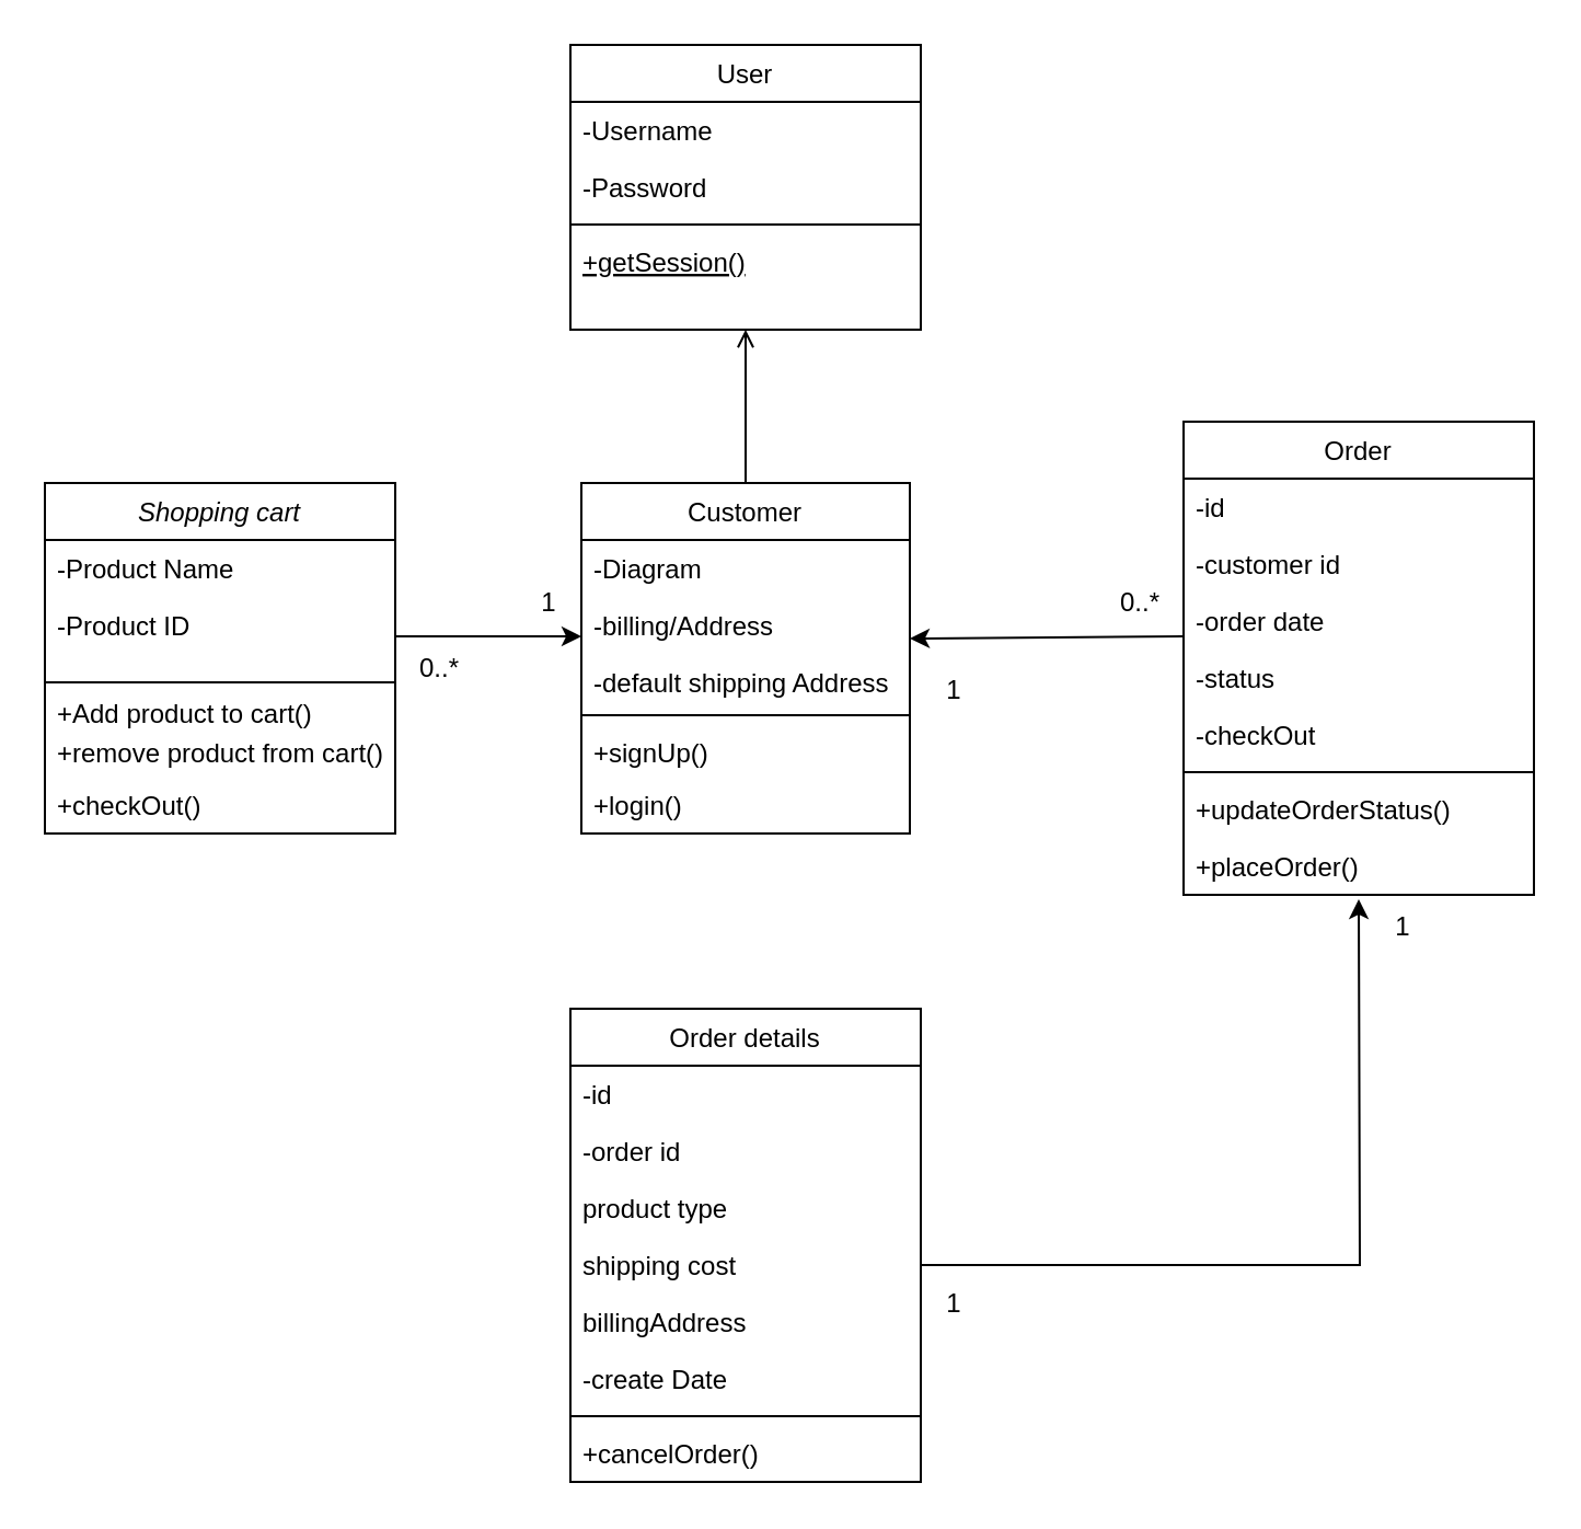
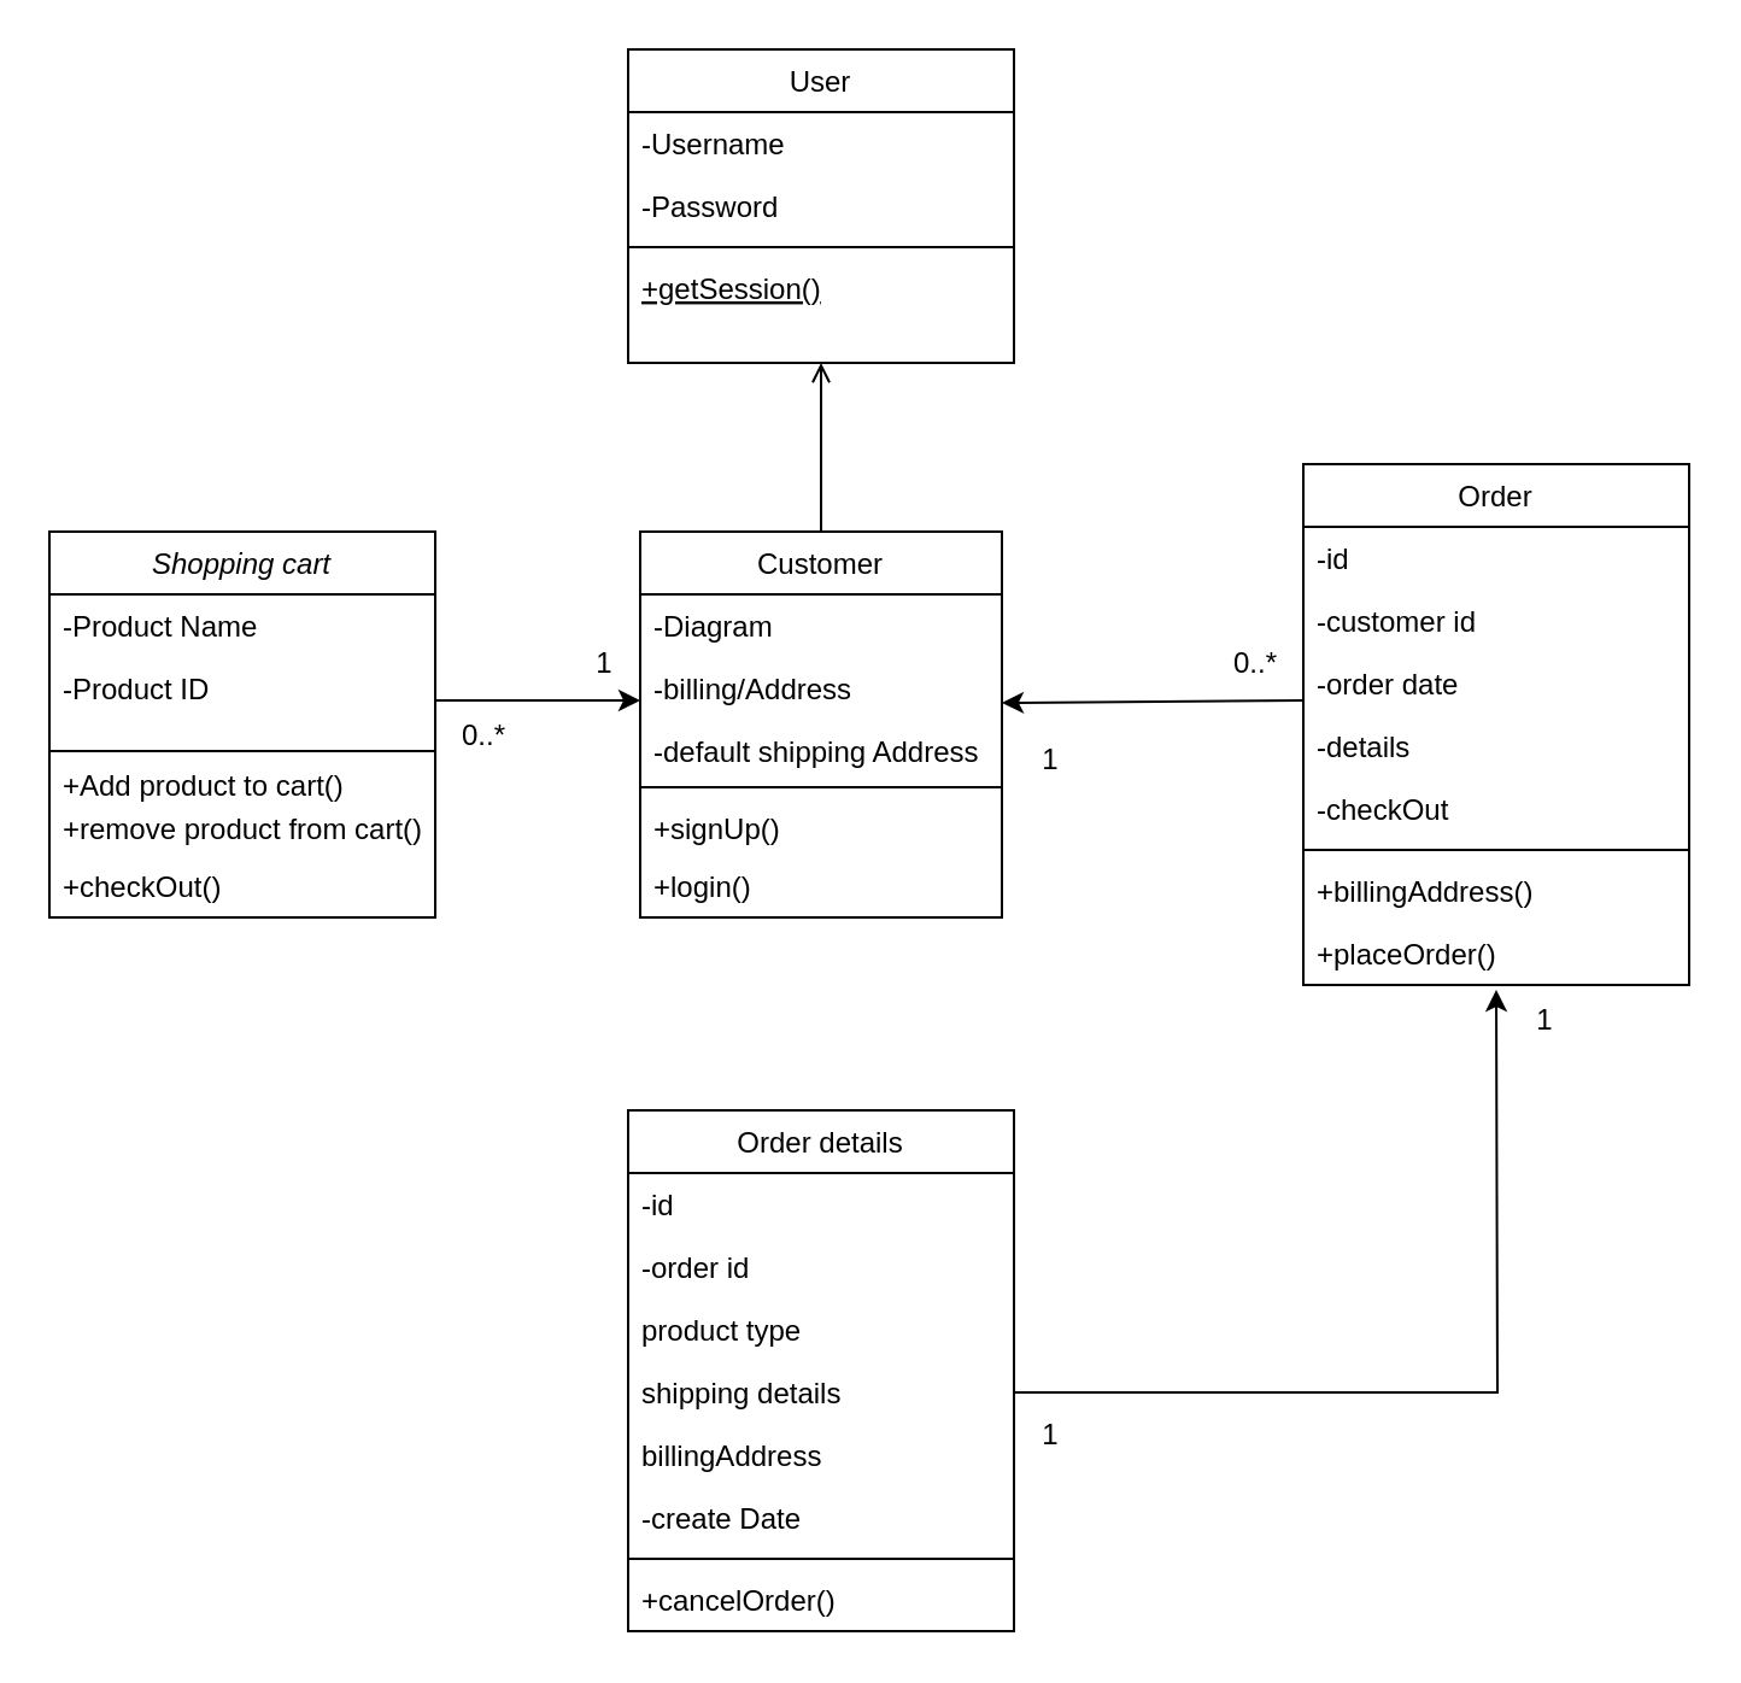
  <mxCell id="0" />
  <mxCell id="1" parent="0" />
  <mxCell id="2" value="Shopping cart" style="swimlane;fontStyle=2;align=center;verticalAlign=top;childLayout=stackLayout;horizontal=1;startSize=26;horizontalStack=0;resizeParent=1;resizeLast=0;collapsible=1;marginBottom=0;rounded=0;shadow=0;strokeWidth=1;" vertex="1" parent="1"><mxGeometry x="20" y="220" width="160" height="160" as="geometry"><mxRectangle x="230" y="140" width="160" height="26" as="alternateBounds" /></mxGeometry></mxCell>
  <mxCell id="3" value="-Product Name" style="text;align=left;verticalAlign=top;spacingLeft=4;spacingRight=4;overflow=hidden;rotatable=0;points=[[0,0.5],[1,0.5]];portConstraint=eastwest;" vertex="1" parent="2"><mxGeometry y="26" width="160" height="26" as="geometry" /></mxCell>
  <mxCell id="4" value="-Product ID" style="text;align=left;verticalAlign=top;spacingLeft=4;spacingRight=4;overflow=hidden;rotatable=0;points=[[0,0.5],[1,0.5]];portConstraint=eastwest;rounded=0;shadow=0;html=0;" vertex="1" parent="2"><mxGeometry y="52" width="160" height="38" as="geometry" /></mxCell>
  <mxCell id="5" value="" style="line;html=1;strokeWidth=1;align=left;verticalAlign=middle;spacingTop=-1;spacingLeft=3;spacingRight=3;rotatable=0;labelPosition=right;points=[];portConstraint=eastwest;" vertex="1" parent="2"><mxGeometry y="90" width="160" height="2" as="geometry" /></mxCell>
  <mxCell id="6" value="+Add product to cart()" style="text;align=left;verticalAlign=top;spacingLeft=4;spacingRight=4;overflow=hidden;rotatable=0;points=[[0,0.5],[1,0.5]];portConstraint=eastwest;" vertex="1" parent="2"><mxGeometry y="92" width="160" height="18" as="geometry" /></mxCell>
  <mxCell id="7" value="+remove product from cart()" style="text;align=left;verticalAlign=top;spacingLeft=4;spacingRight=4;overflow=hidden;rotatable=0;points=[[0,0.5],[1,0.5]];portConstraint=eastwest;" vertex="1" parent="2"><mxGeometry y="110" width="160" height="24" as="geometry" /></mxCell>
  <mxCell id="8" value="+checkOut()" style="text;align=left;verticalAlign=top;spacingLeft=4;spacingRight=4;overflow=hidden;rotatable=0;points=[[0,0.5],[1,0.5]];portConstraint=eastwest;" vertex="1" parent="2"><mxGeometry y="134" width="160" height="20" as="geometry" /></mxCell>
  <mxCell id="9" value="User" style="swimlane;fontStyle=0;align=center;verticalAlign=top;childLayout=stackLayout;horizontal=1;startSize=26;horizontalStack=0;resizeParent=1;resizeLast=0;collapsible=1;marginBottom=0;rounded=0;shadow=0;strokeWidth=1;" vertex="1" parent="1"><mxGeometry x="260" y="20" width="160" height="130" as="geometry"><mxRectangle x="130" y="380" width="160" height="26" as="alternateBounds" /></mxGeometry></mxCell>
  <mxCell id="10" value="-Username" style="text;align=left;verticalAlign=top;spacingLeft=4;spacingRight=4;overflow=hidden;rotatable=0;points=[[0,0.5],[1,0.5]];portConstraint=eastwest;" vertex="1" parent="9"><mxGeometry y="26" width="160" height="26" as="geometry" /></mxCell>
  <mxCell id="11" value="-Password" style="text;align=left;verticalAlign=top;spacingLeft=4;spacingRight=4;overflow=hidden;rotatable=0;points=[[0,0.5],[1,0.5]];portConstraint=eastwest;rounded=0;shadow=0;html=0;" vertex="1" parent="9"><mxGeometry y="52" width="160" height="26" as="geometry" /></mxCell>
  <mxCell id="12" value="" style="line;html=1;strokeWidth=1;align=left;verticalAlign=middle;spacingTop=-1;spacingLeft=3;spacingRight=3;rotatable=0;labelPosition=right;points=[];portConstraint=eastwest;" vertex="1" parent="9"><mxGeometry y="78" width="160" height="8" as="geometry" /></mxCell>
  <mxCell id="13" value="+getSession()" style="text;align=left;verticalAlign=top;spacingLeft=4;spacingRight=4;overflow=hidden;rotatable=0;points=[[0,0.5],[1,0.5]];portConstraint=eastwest;fontStyle=4" vertex="1" parent="9"><mxGeometry y="86" width="160" height="26" as="geometry" /></mxCell>
  <mxCell id="14" value="Customer" style="swimlane;fontStyle=0;align=center;verticalAlign=top;childLayout=stackLayout;horizontal=1;startSize=26;horizontalStack=0;resizeParent=1;resizeLast=0;collapsible=1;marginBottom=0;rounded=0;shadow=0;strokeWidth=1;" vertex="1" parent="1"><mxGeometry x="265" y="220" width="150" height="160" as="geometry"><mxRectangle x="340" y="380" width="170" height="26" as="alternateBounds" /></mxGeometry></mxCell>
  <mxCell id="15" value="-Diagram" style="text;align=left;verticalAlign=top;spacingLeft=4;spacingRight=4;overflow=hidden;rotatable=0;points=[[0,0.5],[1,0.5]];portConstraint=eastwest;" vertex="1" parent="14"><mxGeometry y="26" width="150" height="26" as="geometry" /></mxCell>
  <mxCell id="16" value="-billing/Address" style="text;align=left;verticalAlign=top;spacingLeft=4;spacingRight=4;overflow=hidden;rotatable=0;points=[[0,0.5],[1,0.5]];portConstraint=eastwest;" vertex="1" parent="14"><mxGeometry y="52" width="150" height="26" as="geometry" /></mxCell>
  <mxCell id="17" value="-default shipping Address" style="text;align=left;verticalAlign=top;spacingLeft=4;spacingRight=4;overflow=hidden;rotatable=0;points=[[0,0.5],[1,0.5]];portConstraint=eastwest;" vertex="1" parent="14"><mxGeometry y="78" width="150" height="24" as="geometry" /></mxCell>
  <mxCell id="18" value="" style="line;html=1;strokeWidth=1;align=left;verticalAlign=middle;spacingTop=-1;spacingLeft=3;spacingRight=3;rotatable=0;labelPosition=right;points=[];portConstraint=eastwest;" vertex="1" parent="14"><mxGeometry y="102" width="150" height="8" as="geometry" /></mxCell>
  <mxCell id="19" value="+signUp()" style="text;align=left;verticalAlign=top;spacingLeft=4;spacingRight=4;overflow=hidden;rotatable=0;points=[[0,0.5],[1,0.5]];portConstraint=eastwest;" vertex="1" parent="14"><mxGeometry y="110" width="150" height="24" as="geometry" /></mxCell>
  <mxCell id="20" value="+login()" style="text;align=left;verticalAlign=top;spacingLeft=4;spacingRight=4;overflow=hidden;rotatable=0;points=[[0,0.5],[1,0.5]];portConstraint=eastwest;" vertex="1" parent="14"><mxGeometry y="134" width="150" height="24" as="geometry" /></mxCell>
  <mxCell id="21" value="Order details" style="swimlane;fontStyle=0;align=center;verticalAlign=top;childLayout=stackLayout;horizontal=1;startSize=26;horizontalStack=0;resizeParent=1;resizeLast=0;collapsible=1;marginBottom=0;rounded=0;shadow=0;strokeWidth=1;" vertex="1" parent="1"><mxGeometry x="260" y="460" width="160" height="216" as="geometry"><mxRectangle x="550" y="140" width="160" height="26" as="alternateBounds" /></mxGeometry></mxCell>
  <mxCell id="22" value="-id" style="text;align=left;verticalAlign=top;spacingLeft=4;spacingRight=4;overflow=hidden;rotatable=0;points=[[0,0.5],[1,0.5]];portConstraint=eastwest;" vertex="1" parent="21"><mxGeometry y="26" width="160" height="26" as="geometry" /></mxCell>
  <mxCell id="23" value="-order id" style="text;align=left;verticalAlign=top;spacingLeft=4;spacingRight=4;overflow=hidden;rotatable=0;points=[[0,0.5],[1,0.5]];portConstraint=eastwest;rounded=0;shadow=0;html=0;" vertex="1" parent="21"><mxGeometry y="52" width="160" height="26" as="geometry" /></mxCell>
  <mxCell id="24" value="product type" style="text;align=left;verticalAlign=top;spacingLeft=4;spacingRight=4;overflow=hidden;rotatable=0;points=[[0,0.5],[1,0.5]];portConstraint=eastwest;rounded=0;shadow=0;html=0;" vertex="1" parent="21"><mxGeometry y="78" width="160" height="26" as="geometry" /></mxCell>
  <mxCell id="25" style="edgeStyle=orthogonalEdgeStyle;rounded=0;orthogonalLoop=1;jettySize=auto;html=1;exitX=1;exitY=0.5;exitDx=0;exitDy=0;" edge="1" parent="21" source="26"><mxGeometry relative="1" as="geometry"><mxPoint x="360" y="-50" as="targetPoint" /></mxGeometry></mxCell>
- <mxCell id="26" value="shipping cost" style="text;align=left;verticalAlign=top;spacingLeft=4;spacingRight=4;overflow=hidden;rotatable=0;points=[[0,0.5],[1,0.5]];portConstraint=eastwest;rounded=0;shadow=0;html=0;" vertex="1" parent="21"><mxGeometry y="104" width="160" height="26" as="geometry" /></mxCell>
+ <mxCell id="26" value="shipping details" style="text;align=left;verticalAlign=top;spacingLeft=4;spacingRight=4;overflow=hidden;rotatable=0;points=[[0,0.5],[1,0.5]];portConstraint=eastwest;rounded=0;shadow=0;html=0;" vertex="1" parent="21"><mxGeometry y="104" width="160" height="26" as="geometry" /></mxCell>
  <mxCell id="27" value="billingAddress" style="text;align=left;verticalAlign=top;spacingLeft=4;spacingRight=4;overflow=hidden;rotatable=0;points=[[0,0.5],[1,0.5]];portConstraint=eastwest;rounded=0;shadow=0;html=0;" vertex="1" parent="21"><mxGeometry y="130" width="160" height="26" as="geometry" /></mxCell>
  <mxCell id="28" value="-create Date" style="text;align=left;verticalAlign=top;spacingLeft=4;spacingRight=4;overflow=hidden;rotatable=0;points=[[0,0.5],[1,0.5]];portConstraint=eastwest;" vertex="1" parent="21"><mxGeometry y="156" width="160" height="26" as="geometry" /></mxCell>
  <mxCell id="29" value="" style="line;html=1;strokeWidth=1;align=left;verticalAlign=middle;spacingTop=-1;spacingLeft=3;spacingRight=3;rotatable=0;labelPosition=right;points=[];portConstraint=eastwest;" vertex="1" parent="21"><mxGeometry y="182" width="160" height="8" as="geometry" /></mxCell>
  <mxCell id="30" value="+cancelOrder()" style="text;align=left;verticalAlign=top;spacingLeft=4;spacingRight=4;overflow=hidden;rotatable=0;points=[[0,0.5],[1,0.5]];portConstraint=eastwest;" vertex="1" parent="21"><mxGeometry y="190" width="160" height="26" as="geometry" /></mxCell>
  <mxCell id="31" value="Order" style="swimlane;fontStyle=0;align=center;verticalAlign=top;childLayout=stackLayout;horizontal=1;startSize=26;horizontalStack=0;resizeParent=1;resizeLast=0;collapsible=1;marginBottom=0;rounded=0;shadow=0;strokeWidth=1;" vertex="1" parent="1"><mxGeometry x="540" y="192" width="160" height="216" as="geometry"><mxRectangle x="550" y="140" width="160" height="26" as="alternateBounds" /></mxGeometry></mxCell>
  <mxCell id="32" value="-id" style="text;align=left;verticalAlign=top;spacingLeft=4;spacingRight=4;overflow=hidden;rotatable=0;points=[[0,0.5],[1,0.5]];portConstraint=eastwest;" vertex="1" parent="31"><mxGeometry y="26" width="160" height="26" as="geometry" /></mxCell>
  <mxCell id="33" value="-customer id" style="text;align=left;verticalAlign=top;spacingLeft=4;spacingRight=4;overflow=hidden;rotatable=0;points=[[0,0.5],[1,0.5]];portConstraint=eastwest;rounded=0;shadow=0;html=0;" vertex="1" parent="31"><mxGeometry y="52" width="160" height="26" as="geometry" /></mxCell>
  <mxCell id="34" value="-order date" style="text;align=left;verticalAlign=top;spacingLeft=4;spacingRight=4;overflow=hidden;rotatable=0;points=[[0,0.5],[1,0.5]];portConstraint=eastwest;rounded=0;shadow=0;html=0;" vertex="1" parent="31"><mxGeometry y="78" width="160" height="26" as="geometry" /></mxCell>
- <mxCell id="35" value="-status" style="text;align=left;verticalAlign=top;spacingLeft=4;spacingRight=4;overflow=hidden;rotatable=0;points=[[0,0.5],[1,0.5]];portConstraint=eastwest;rounded=0;shadow=0;html=0;" vertex="1" parent="31"><mxGeometry y="104" width="160" height="26" as="geometry" /></mxCell>
+ <mxCell id="35" value="-details" style="text;align=left;verticalAlign=top;spacingLeft=4;spacingRight=4;overflow=hidden;rotatable=0;points=[[0,0.5],[1,0.5]];portConstraint=eastwest;rounded=0;shadow=0;html=0;" vertex="1" parent="31"><mxGeometry y="104" width="160" height="26" as="geometry" /></mxCell>
  <mxCell id="36" value="-checkOut" style="text;align=left;verticalAlign=top;spacingLeft=4;spacingRight=4;overflow=hidden;rotatable=0;points=[[0,0.5],[1,0.5]];portConstraint=eastwest;rounded=0;shadow=0;html=0;" vertex="1" parent="31"><mxGeometry y="130" width="160" height="26" as="geometry" /></mxCell>
  <mxCell id="37" value="" style="line;html=1;strokeWidth=1;align=left;verticalAlign=middle;spacingTop=-1;spacingLeft=3;spacingRight=3;rotatable=0;labelPosition=right;points=[];portConstraint=eastwest;" vertex="1" parent="31"><mxGeometry y="156" width="160" height="8" as="geometry" /></mxCell>
- <mxCell id="38" value="+updateOrderStatus()" style="text;align=left;verticalAlign=top;spacingLeft=4;spacingRight=4;overflow=hidden;rotatable=0;points=[[0,0.5],[1,0.5]];portConstraint=eastwest;" vertex="1" parent="31"><mxGeometry y="164" width="160" height="26" as="geometry" /></mxCell>
+ <mxCell id="38" value="+billingAddress()" style="text;align=left;verticalAlign=top;spacingLeft=4;spacingRight=4;overflow=hidden;rotatable=0;points=[[0,0.5],[1,0.5]];portConstraint=eastwest;" vertex="1" parent="31"><mxGeometry y="164" width="160" height="26" as="geometry" /></mxCell>
  <mxCell id="39" value="+placeOrder()" style="text;align=left;verticalAlign=top;spacingLeft=4;spacingRight=4;overflow=hidden;rotatable=0;points=[[0,0.5],[1,0.5]];portConstraint=eastwest;" vertex="1" parent="31"><mxGeometry y="190" width="160" height="26" as="geometry" /></mxCell>
  <mxCell id="40" value="" style="endArrow=open;html=1;rounded=0;entryX=0.5;entryY=1;entryDx=0;entryDy=0;exitX=0.5;exitY=0;exitDx=0;exitDy=0;" edge="1" parent="1" source="14" target="9"><mxGeometry width="50" height="50" relative="1" as="geometry"><mxPoint x="330" y="220" as="sourcePoint" /><mxPoint x="380" y="170" as="targetPoint" /></mxGeometry></mxCell>
  <mxCell id="41" value="" style="endArrow=classic;html=1;rounded=0;entryX=0;entryY=0.5;entryDx=0;entryDy=0;" edge="1" parent="1"><mxGeometry width="50" height="50" relative="1" as="geometry"><mxPoint x="180" y="290" as="sourcePoint" /><mxPoint x="265" y="290" as="targetPoint" /><Array as="points" /></mxGeometry></mxCell>
  <mxCell id="42" value="" style="endArrow=classic;html=1;rounded=0;entryX=1;entryY=0.5;entryDx=0;entryDy=0;exitX=0;exitY=0.5;exitDx=0;exitDy=0;" edge="1" parent="1"><mxGeometry width="50" height="50" relative="1" as="geometry"><mxPoint x="540" y="290" as="sourcePoint" /><mxPoint x="415" y="291" as="targetPoint" /></mxGeometry></mxCell>
  <mxCell id="43" value="1" style="text;html=1;align=center;verticalAlign=middle;resizable=0;points=[];autosize=1;strokeColor=none;fillColor=none;" vertex="1" parent="1"><mxGeometry x="625" y="408" width="30" height="30" as="geometry" /></mxCell>
  <mxCell id="44" value="1" style="text;html=1;align=center;verticalAlign=middle;resizable=0;points=[];autosize=1;strokeColor=none;fillColor=none;" vertex="1" parent="1"><mxGeometry x="235" y="260" width="30" height="30" as="geometry" /></mxCell>
  <mxCell id="45" value="1" style="text;html=1;align=center;verticalAlign=middle;resizable=0;points=[];autosize=1;strokeColor=none;fillColor=none;" vertex="1" parent="1"><mxGeometry x="420" y="300" width="30" height="30" as="geometry" /></mxCell>
  <mxCell id="46" value="1" style="text;html=1;align=center;verticalAlign=middle;resizable=0;points=[];autosize=1;strokeColor=none;fillColor=none;" vertex="1" parent="1"><mxGeometry x="420" y="580" width="30" height="30" as="geometry" /></mxCell>
  <mxCell id="47" value="0..*" style="text;html=1;align=center;verticalAlign=middle;resizable=0;points=[];autosize=1;strokeColor=none;fillColor=none;" vertex="1" parent="1"><mxGeometry x="500" y="260" width="40" height="30" as="geometry" /></mxCell>
  <mxCell id="48" value="0..*" style="text;html=1;align=center;verticalAlign=middle;resizable=0;points=[];autosize=1;strokeColor=none;fillColor=none;" vertex="1" parent="1"><mxGeometry x="180" y="290" width="40" height="30" as="geometry" /></mxCell>
